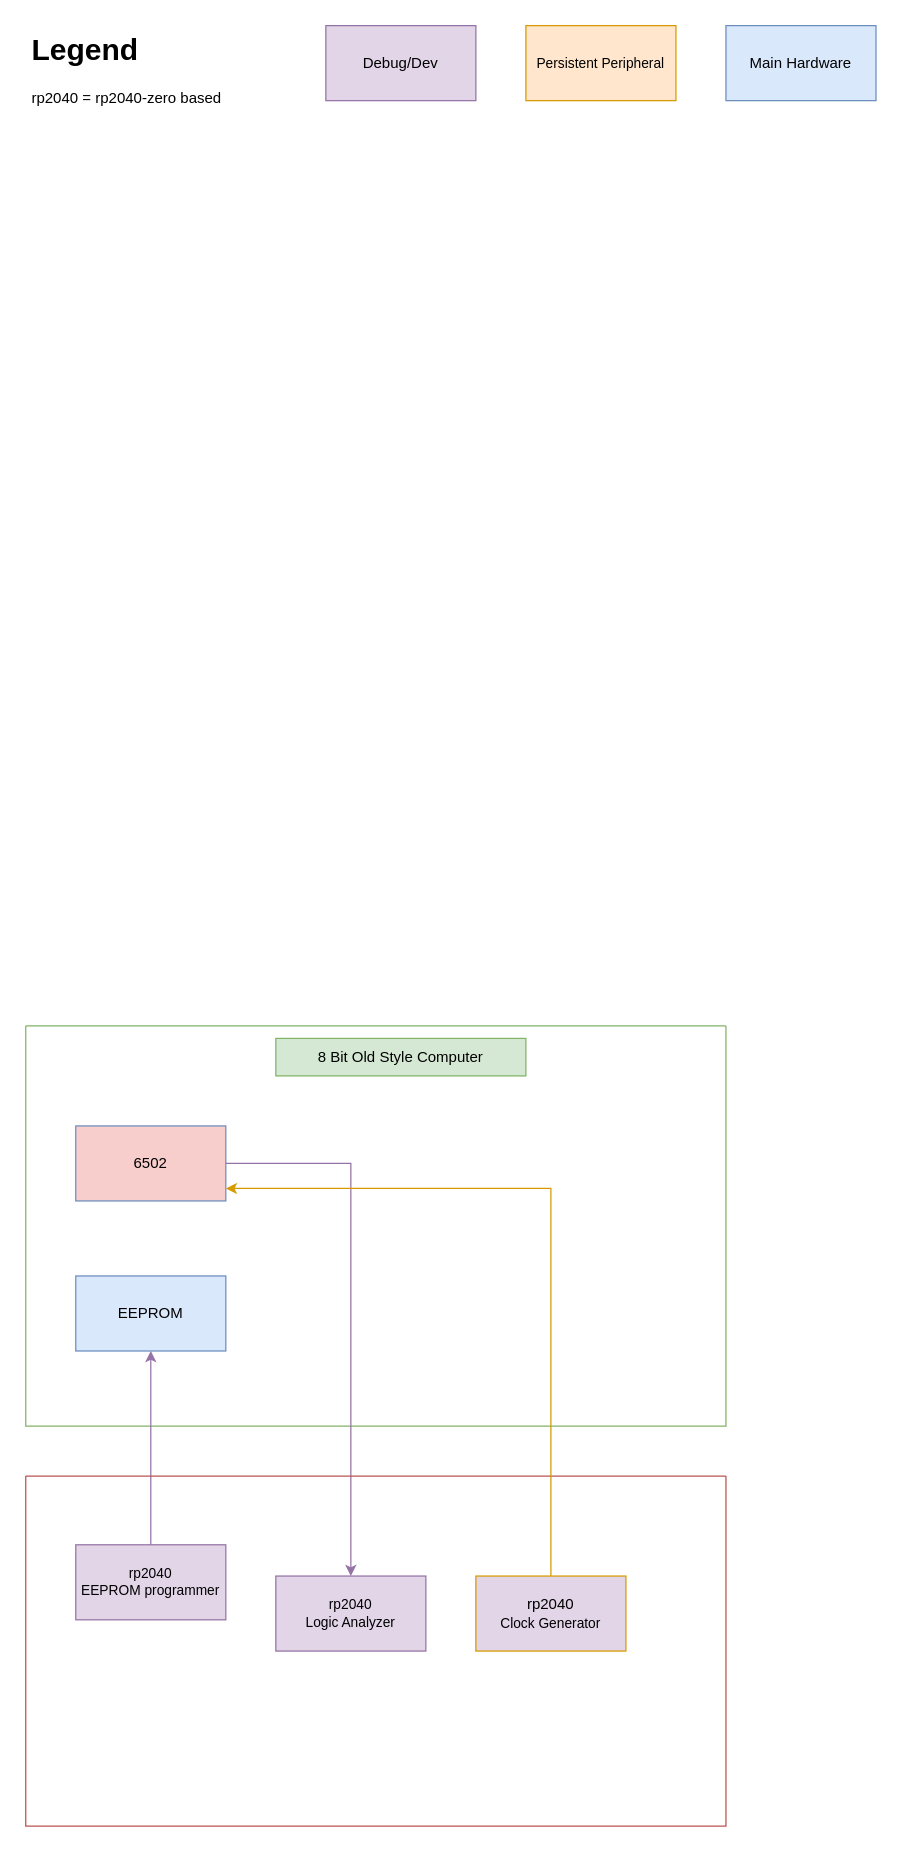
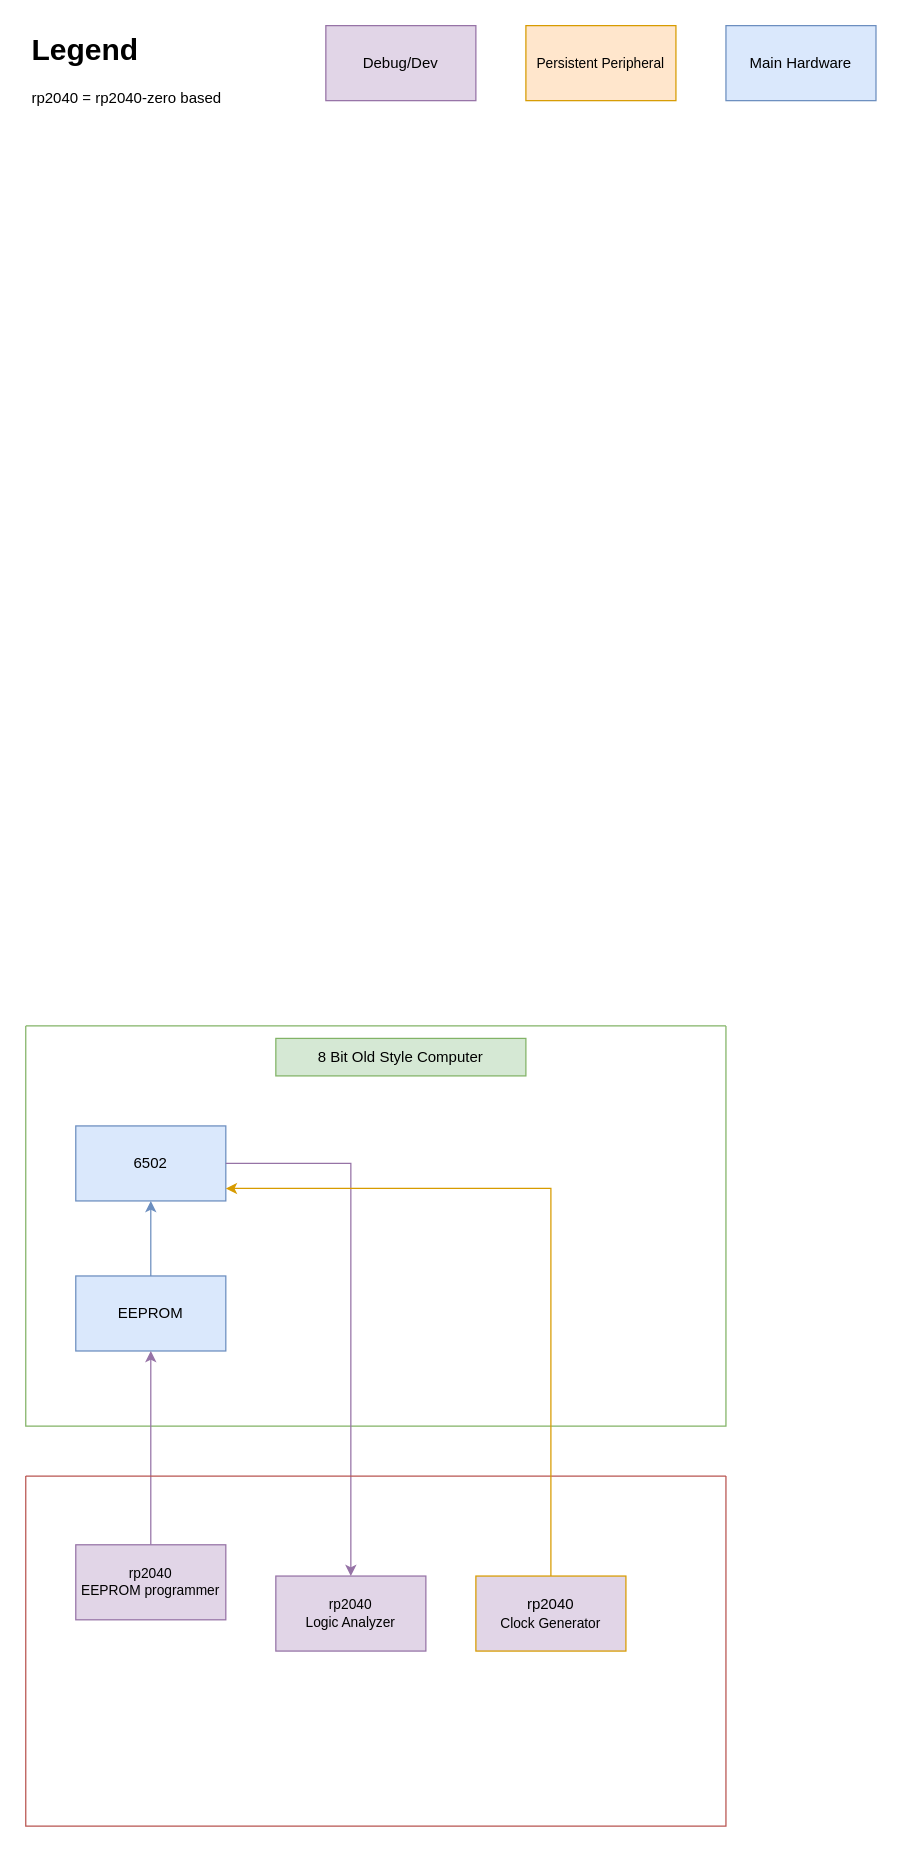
  <mxCell id="0" />
  <mxCell id="1" parent="0" />
  <mxCell id="2" value="" style="swimlane;startSize=0;fillColor=#d5e8d4;strokeColor=#82b366;" vertex="1" parent="1"><mxGeometry x="20" y="820" width="560" height="320" as="geometry"><mxRectangle x="80" y="80" width="50" height="40" as="alternateBounds" /></mxGeometry></mxCell>
- <mxCell id="3" value="6502" style="rounded=0;whiteSpace=wrap;html=1;fillColor=#f8cecc;strokeColor=#6c8ebf;" parent="2" vertex="1"><mxGeometry x="40" y="80" width="120" height="60" as="geometry" /></mxCell>
+ <mxCell id="3" value="6502" style="rounded=0;whiteSpace=wrap;html=1;fillColor=#dae8fc;strokeColor=#6c8ebf;" parent="2" vertex="1"><mxGeometry x="40" y="80" width="120" height="60" as="geometry" /></mxCell>
  <mxCell id="4" value="EEPROM" style="rounded=0;whiteSpace=wrap;html=1;fillColor=#dae8fc;strokeColor=#6c8ebf;" parent="2" vertex="1"><mxGeometry x="40" y="200" width="120" height="60" as="geometry" /></mxCell>
+ <mxCell id="5" style="edgeStyle=orthogonalEdgeStyle;rounded=0;orthogonalLoop=1;jettySize=auto;html=1;fillColor=#dae8fc;strokeColor=#6c8ebf;" parent="2" source="4" target="3" edge="1"><mxGeometry relative="1" as="geometry" /></mxCell>
  <mxCell id="6" value="8 Bit Old Style Computer" style="text;html=1;strokeColor=#82b366;fillColor=#d5e8d4;align=center;verticalAlign=middle;whiteSpace=wrap;rounded=0;" vertex="1" parent="2"><mxGeometry x="200" y="10" width="200" height="30" as="geometry" /></mxCell>
  <mxCell id="7" style="edgeStyle=orthogonalEdgeStyle;rounded=0;orthogonalLoop=1;jettySize=auto;html=1;fillColor=#e1d5e7;strokeColor=#9673a6;" parent="1" target="13" edge="1"><mxGeometry relative="1" as="geometry"><mxPoint x="180" y="930" as="sourcePoint" /><Array as="points"><mxPoint x="180" y="930" /><mxPoint x="280" y="930" /></Array></mxGeometry></mxCell>
  <mxCell id="8" style="edgeStyle=orthogonalEdgeStyle;rounded=0;orthogonalLoop=1;jettySize=auto;html=1;fillColor=#e1d5e7;strokeColor=#9673a6;" parent="1" source="14" target="4" edge="1"><mxGeometry relative="1" as="geometry" /></mxCell>
  <mxCell id="9" value="&lt;h1&gt;Legend&lt;/h1&gt;&lt;p&gt;rp2040&lt;span style=&quot;background-color: initial;&quot;&gt;&amp;nbsp;= rp2040-zero based&lt;/span&gt;&lt;/p&gt;" style="text;html=1;strokeColor=none;fillColor=none;spacing=5;spacingTop=-20;whiteSpace=wrap;overflow=hidden;rounded=0;" parent="1" vertex="1"><mxGeometry x="20" y="20" width="190" height="680" as="geometry" /></mxCell>
  <mxCell id="10" value="Debug/Dev" style="rounded=0;whiteSpace=wrap;html=1;fillColor=#e1d5e7;strokeColor=#9673a6;" parent="1" vertex="1"><mxGeometry x="260" y="20" width="120" height="60" as="geometry" /></mxCell>
  <mxCell id="11" value="&lt;p style=&quot;line-height: 120%; font-size: 11px;&quot;&gt;Persistent Peripheral&lt;/p&gt;" style="rounded=0;whiteSpace=wrap;html=1;fillColor=#ffe6cc;strokeColor=#d79b00;" parent="1" vertex="1"><mxGeometry x="420" y="20" width="120" height="60" as="geometry" /></mxCell>
  <mxCell id="12" value="" style="swimlane;startSize=0;fillColor=#f8cecc;strokeColor=#b85450;" vertex="1" parent="1"><mxGeometry x="20" y="1180" width="560" height="280" as="geometry" /></mxCell>
  <mxCell id="13" value="&lt;p style=&quot;line-height: 120%; font-size: 11px;&quot;&gt;rp2040&lt;br&gt;Logic Analyzer&lt;/p&gt;" style="rounded=0;whiteSpace=wrap;html=1;fillColor=#e1d5e7;strokeColor=#9673a6;" parent="12" vertex="1"><mxGeometry x="200" y="80" width="120" height="60" as="geometry" /></mxCell>
  <mxCell id="14" value="&lt;p style=&quot;line-height: 120%; font-size: 11px;&quot;&gt;rp2040&lt;br&gt;EEPROM programmer&lt;br&gt;&lt;/p&gt;" style="rounded=0;whiteSpace=wrap;html=1;fillColor=#e1d5e7;strokeColor=#9673a6;" parent="12" vertex="1"><mxGeometry x="40" y="55" width="120" height="60" as="geometry" /></mxCell>
  <mxCell id="15" value="rp2040&lt;br&gt;&lt;span style=&quot;font-size: 11px; background-color: initial;&quot;&gt;Clock Generator&lt;/span&gt;" style="rounded=0;whiteSpace=wrap;html=1;fillColor=#e1d5e7;strokeColor=#d79b00;" parent="12" vertex="1"><mxGeometry x="360" y="80" width="120" height="60" as="geometry" /></mxCell>
  <mxCell id="16" style="edgeStyle=orthogonalEdgeStyle;rounded=0;orthogonalLoop=1;jettySize=auto;html=1;fillColor=#ffe6cc;strokeColor=#d79b00;" edge="1" parent="1" source="15"><mxGeometry relative="1" as="geometry"><mxPoint x="180" y="950" as="targetPoint" /><Array as="points"><mxPoint x="440" y="950" /><mxPoint x="180" y="950" /></Array></mxGeometry></mxCell>
  <mxCell id="17" value="Main Hardware" style="rounded=0;whiteSpace=wrap;html=1;fillColor=#dae8fc;strokeColor=#6c8ebf;" vertex="1" parent="1"><mxGeometry x="580" y="20" width="120" height="60" as="geometry" /></mxCell>
